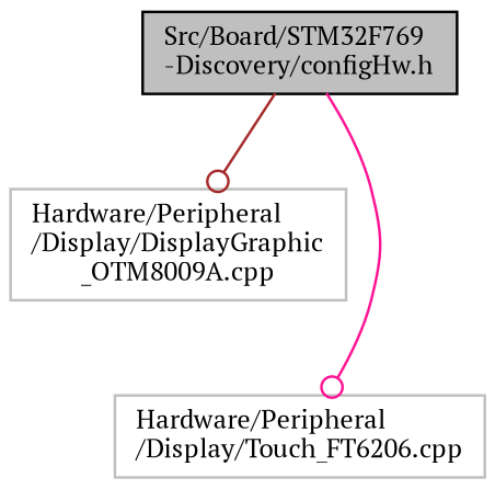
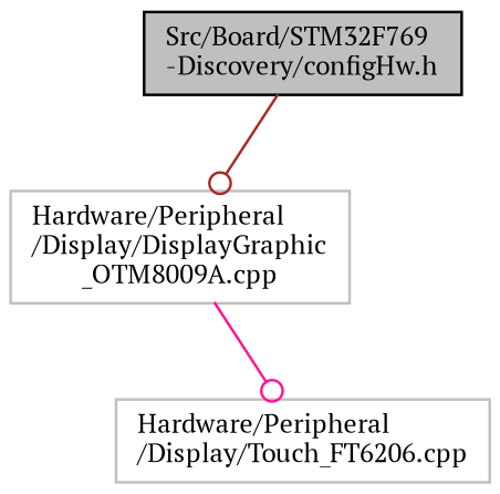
  digraph {
    fontname="PT Serif"
    node [color=grey75 fillcolor=white fontname="PT Serif" fontsize=10 shape=record style=filled]
    edge [arrowhead=odot fontname="PT Serif" fontsize=10 labelfontname=Helvetica labelfontsize=10 style=solid]
    n1 [color=black fillcolor=grey75 fontcolor=black height=0.2 label="Src/Board/STM32F769\l-Discovery/configHw.h" width=0.4]
    n2 [height=0.2 label="Hardware/Peripheral\l/Display/DisplayGraphic\l_OTM8009A.cpp" width=0.4]
    n3 [height=0.2 label="Hardware/Peripheral\l/Display/Touch_FT6206.cpp" width=0.4]
    n1 -> n2 [color=brown]
-   n1 -> n3 [color=deeppink]
+   n2 -> n3 [color=deeppink]
  }
